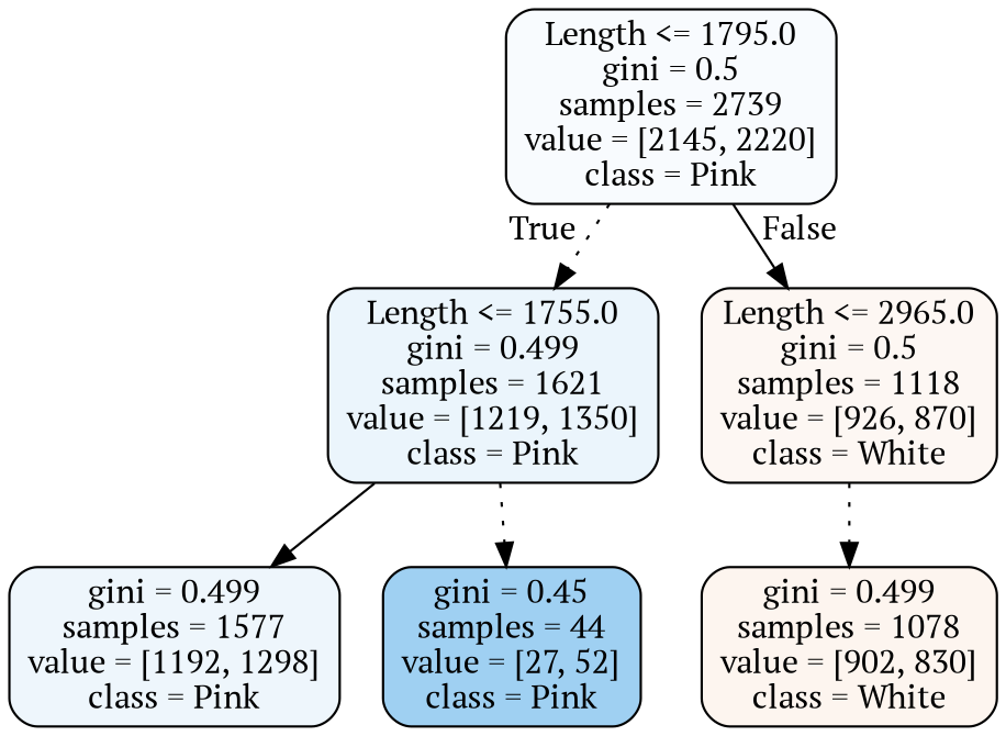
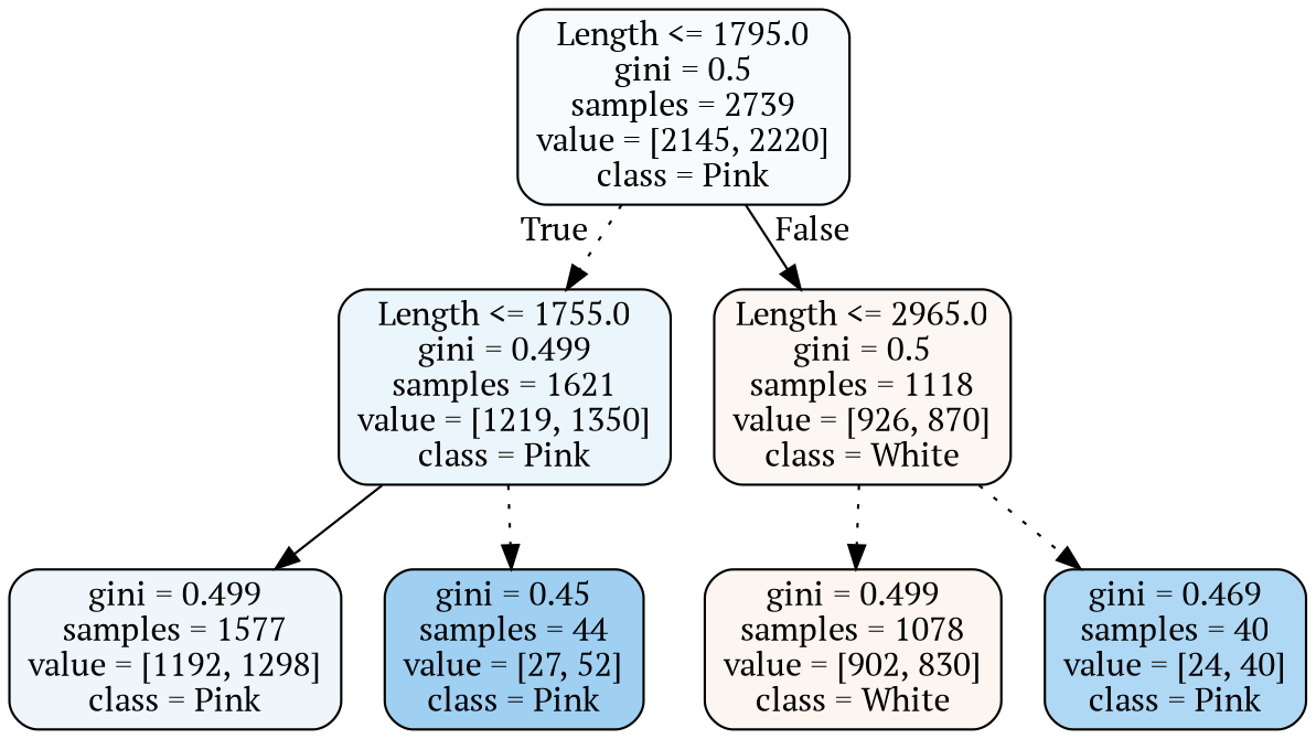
  digraph {
    fontname="PT Serif"
    node [color=black fontname="PT Serif" shape=box style="filled, rounded"]
    edge [fontname="PT Serif" style=dotted]
    n1 [fillcolor="#399de509" label="Length <= 1795.0\ngini = 0.5\nsamples = 2739\nvalue = [2145, 2220]\nclass = Pink"]
    n2 [fillcolor="#399de519" label="Length <= 1755.0\ngini = 0.499\nsamples = 1621\nvalue = [1219, 1350]\nclass = Pink"]
    n3 [fillcolor="#e581390f" label="Length <= 2965.0\ngini = 0.5\nsamples = 1118\nvalue = [926, 870]\nclass = White"]
    n4 [fillcolor="#399de515" label="gini = 0.499\nsamples = 1577\nvalue = [1192, 1298]\nclass = Pink"]
    n5 [fillcolor="#399de57b" label="gini = 0.45\nsamples = 44\nvalue = [27, 52]\nclass = Pink"]
    n6 [fillcolor="#e5813914" label="gini = 0.499\nsamples = 1078\nvalue = [902, 830]\nclass = White"]
+   n7 [fillcolor="#399de566" label="gini = 0.469\nsamples = 40\nvalue = [24, 40]\nclass = Pink"]
    n1 -> n2 [headlabel=True labelangle=45 labeldistance=2.5]
    n1 -> n3 [headlabel=False labelangle=-45 labeldistance=2.5 style=solid]
    n2 -> n4 [style=solid]
    n2 -> n5
    n3 -> n6
+   n3 -> n7
  }
